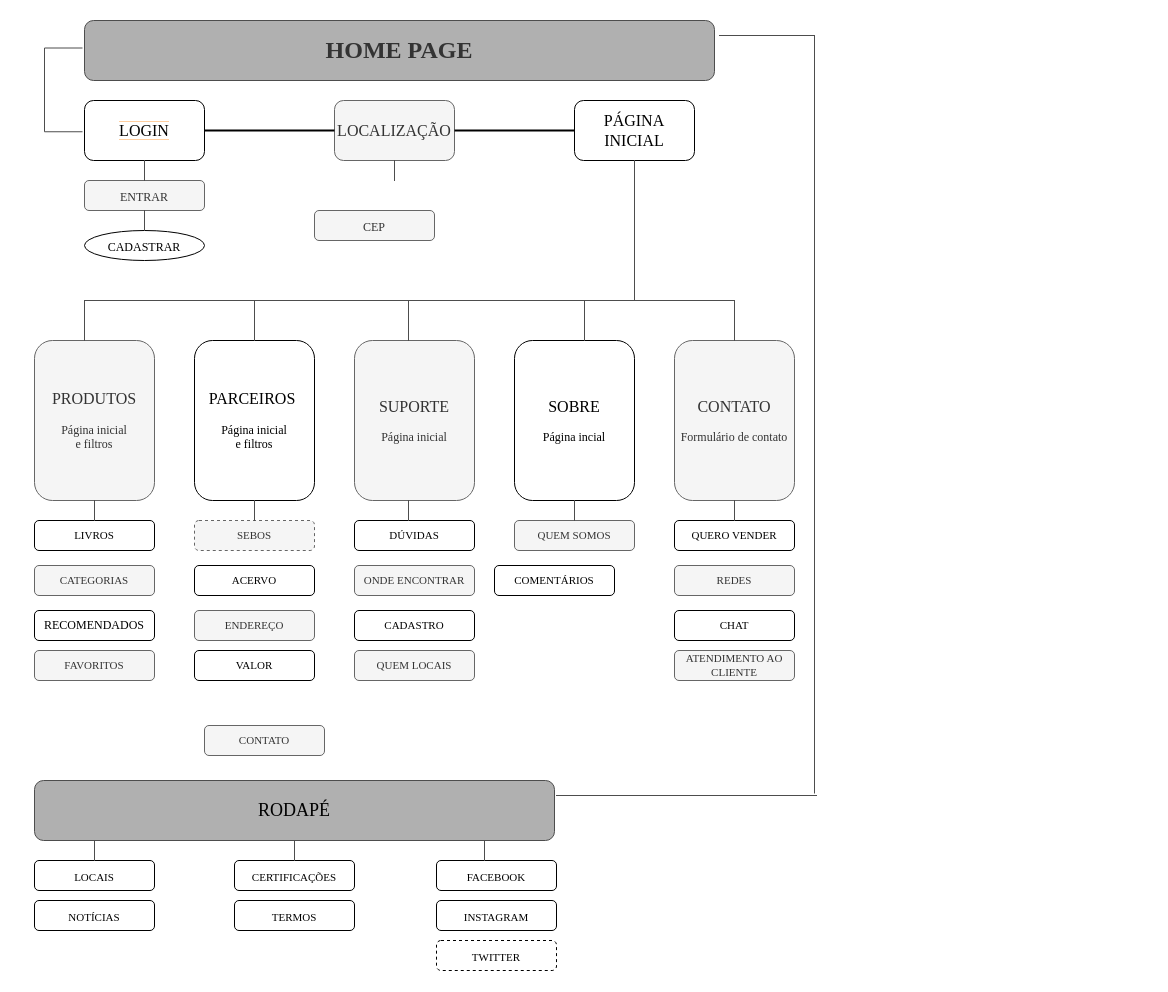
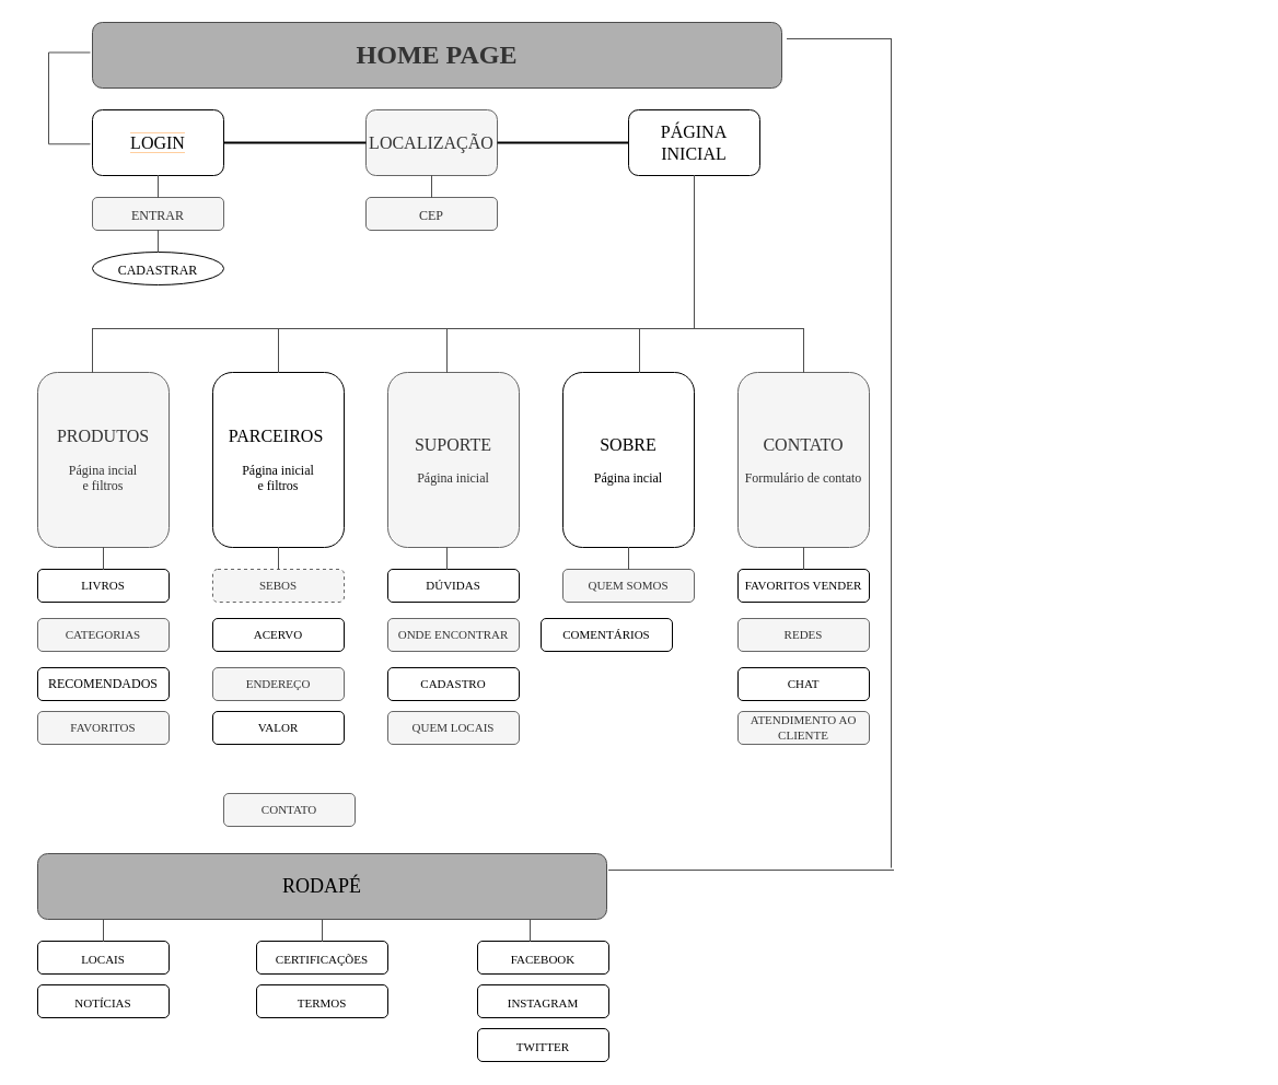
  <mxCell id="0" />
  <mxCell id="1" parent="0" />
  <mxCell id="2" value="&lt;h1&gt;&lt;font face=&quot;Verdana&quot;&gt;HOME PAGE&lt;/font&gt;&lt;/h1&gt;" style="rounded=1;whiteSpace=wrap;html=1;fontStyle=1;fillColor=#B0B0B0;fontColor=#333333;strokeColor=#4D4D4D;" vertex="1" parent="1"><mxGeometry x="84" y="20" width="630" height="60" as="geometry" /></mxCell>
- <mxCell id="3" value="&lt;font style=&quot;font-size: 16px;&quot;&gt;PRODUTOS&lt;/font&gt;&lt;br&gt;&lt;br&gt;Página inicial &lt;br&gt;e filtros" style="rounded=1;whiteSpace=wrap;html=1;fontFamily=Verdana;fillColor=#f5f5f5;strokeColor=#666666;fontColor=#333333;" vertex="1" parent="1"><mxGeometry x="34" y="340" width="120" height="160" as="geometry" /></mxCell>
+ <mxCell id="3" value="&lt;font style=&quot;font-size: 16px;&quot;&gt;PRODUTOS&lt;/font&gt;&lt;br&gt;&lt;br&gt;Página incial &lt;br&gt;e filtros" style="rounded=1;whiteSpace=wrap;html=1;fontFamily=Verdana;fillColor=#f5f5f5;strokeColor=#666666;fontColor=#333333;" vertex="1" parent="1"><mxGeometry x="34" y="340" width="120" height="160" as="geometry" /></mxCell>
  <mxCell id="4" value="&lt;font style=&quot;font-size: 16px;&quot;&gt;PARCEIROS&amp;nbsp;&lt;/font&gt;&lt;br&gt;&lt;br&gt;Página inicial &lt;br&gt;e filtros" style="rounded=1;whiteSpace=wrap;html=1;fontFamily=Verdana;" vertex="1" parent="1"><mxGeometry x="194" y="340" width="120" height="160" as="geometry" /></mxCell>
  <mxCell id="5" value="&lt;font style=&quot;&quot;&gt;&lt;span style=&quot;font-size: 16px;&quot;&gt;SUPORTE&lt;/span&gt;&lt;br&gt;&lt;br&gt;&lt;font style=&quot;font-size: 12px;&quot;&gt;Página inicial&lt;/font&gt;&lt;br&gt;&lt;/font&gt;" style="rounded=1;whiteSpace=wrap;html=1;fontFamily=Verdana;fillColor=#f5f5f5;strokeColor=#666666;fontColor=#333333;" vertex="1" parent="1"><mxGeometry x="354" y="340" width="120" height="160" as="geometry" /></mxCell>
  <mxCell id="6" value="&lt;font style=&quot;font-size: 16px;&quot;&gt;SOBRE&lt;/font&gt;&lt;br&gt;&lt;br&gt;Página incial" style="rounded=1;whiteSpace=wrap;html=1;fontFamily=Verdana;" vertex="1" parent="1"><mxGeometry x="514" y="340" width="120" height="160" as="geometry" /></mxCell>
  <mxCell id="7" value="&lt;font style=&quot;font-size: 16px;&quot;&gt;CONTATO&lt;/font&gt;&lt;br&gt;&lt;br&gt;Formulário de contato" style="rounded=1;whiteSpace=wrap;html=1;fontFamily=Verdana;fillColor=#f5f5f5;strokeColor=#666666;fontColor=#333333;" vertex="1" parent="1"><mxGeometry x="674" y="340" width="120" height="160" as="geometry" /></mxCell>
  <mxCell id="8" value="&lt;span style=&quot;background-color: rgb(255, 255, 255);&quot;&gt;LOGIN&lt;/span&gt;" style="rounded=1;whiteSpace=wrap;html=1;labelBackgroundColor=#FFCE9F;fontFamily=Verdana;fontSize=16;" vertex="1" parent="1"><mxGeometry x="84" y="100" width="120" height="60" as="geometry" /></mxCell>
  <mxCell id="9" value="&lt;span style=&quot;&quot;&gt;LOCALIZAÇÃO&lt;/span&gt;" style="rounded=1;whiteSpace=wrap;html=1;labelBackgroundColor=none;fontFamily=Verdana;fontSize=16;strokeColor=#666666;fillColor=#f5f5f5;fontColor=#333333;" vertex="1" parent="1"><mxGeometry x="334" y="100" width="120" height="60" as="geometry" /></mxCell>
  <mxCell id="10" value="&lt;span style=&quot;&quot;&gt;PÁGINA INICIAL&lt;/span&gt;" style="rounded=1;whiteSpace=wrap;html=1;labelBackgroundColor=none;fontFamily=Verdana;fontSize=16;" vertex="1" parent="1"><mxGeometry x="574" y="100" width="120" height="60" as="geometry" /></mxCell>
  <mxCell id="11" value="" style="shape=partialRectangle;whiteSpace=wrap;html=1;bottom=1;right=1;left=1;top=0;fillColor=none;routingCenterX=-0.5;labelBackgroundColor=#FFCE9F;fontFamily=Verdana;fontSize=16;strokeColor=#4D4D4D;rotation=90;" vertex="1" parent="1"><mxGeometry x="20.88" y="70.63" width="83.75" height="37.5" as="geometry" /></mxCell>
  <mxCell id="12" value="" style="line;strokeWidth=2;html=1;labelBackgroundColor=#FFFFFF;fontFamily=Verdana;fontSize=16;fillColor=#B0B0B0;" vertex="1" parent="1"><mxGeometry x="204" y="125" width="130" height="10" as="geometry" /></mxCell>
  <mxCell id="13" value="" style="line;strokeWidth=2;html=1;labelBackgroundColor=none;fontFamily=Verdana;fontSize=16;fillColor=#B0B0B0;" vertex="1" parent="1"><mxGeometry x="454" y="30" width="120" height="200" as="geometry" /></mxCell>
  <mxCell id="14" value="" style="shape=partialRectangle;whiteSpace=wrap;html=1;bottom=0;right=0;fillColor=none;labelBackgroundColor=none;fontFamily=Verdana;fontSize=16;strokeColor=#4D4D4D;rotation=90;" vertex="1" parent="1"><mxGeometry x="639" y="245" width="40" height="150" as="geometry" /></mxCell>
  <mxCell id="15" value="" style="shape=partialRectangle;whiteSpace=wrap;html=1;bottom=0;right=0;fillColor=none;labelBackgroundColor=none;fontFamily=Verdana;fontSize=16;strokeColor=#4D4D4D;" vertex="1" parent="1"><mxGeometry x="408" y="300" width="176" height="40" as="geometry" /></mxCell>
  <mxCell id="16" value="" style="shape=partialRectangle;whiteSpace=wrap;html=1;right=0;top=0;bottom=0;fillColor=none;routingCenterX=-0.5;labelBackgroundColor=none;fontFamily=Verdana;fontSize=16;strokeColor=#4D4D4D;" vertex="1" parent="1"><mxGeometry x="584" y="300" width="120" height="40" as="geometry" /></mxCell>
  <mxCell id="17" value="" style="shape=partialRectangle;whiteSpace=wrap;html=1;bottom=0;right=0;fillColor=none;labelBackgroundColor=none;fontFamily=Verdana;fontSize=16;strokeColor=#4D4D4D;" vertex="1" parent="1"><mxGeometry x="254" y="300" width="154" height="40" as="geometry" /></mxCell>
  <mxCell id="18" value="" style="shape=partialRectangle;whiteSpace=wrap;html=1;bottom=0;right=0;fillColor=none;labelBackgroundColor=none;fontFamily=Verdana;fontSize=16;strokeColor=#4D4D4D;" vertex="1" parent="1"><mxGeometry x="84" y="300" width="170" height="40" as="geometry" /></mxCell>
  <mxCell id="19" value="&lt;font style=&quot;font-size: 12px;&quot;&gt;ENTRAR&lt;/font&gt;" style="rounded=1;whiteSpace=wrap;html=1;labelBackgroundColor=none;fontFamily=Verdana;fontSize=16;strokeColor=#666666;fillColor=#f5f5f5;fontColor=#333333;" vertex="1" parent="1"><mxGeometry x="84" y="180" width="120" height="30" as="geometry" /></mxCell>
  <mxCell id="20" value="&lt;font style=&quot;font-size: 12px;&quot;&gt;CADASTRAR&lt;/font&gt;" style="ellipse;whiteSpace=wrap;html=1;labelBackgroundColor=none;fontFamily=Verdana;fontSize=16;" vertex="1" parent="1"><mxGeometry x="84" y="230" width="120" height="30" as="geometry" /></mxCell>
  <mxCell id="21" value="" style="shape=partialRectangle;whiteSpace=wrap;html=1;right=0;top=0;bottom=0;fillColor=none;routingCenterX=-0.5;labelBackgroundColor=none;fontFamily=Verdana;fontSize=12;strokeColor=#4D4D4D;" vertex="1" parent="1"><mxGeometry x="144" y="160" width="120" height="20" as="geometry" /></mxCell>
  <mxCell id="22" value="" style="shape=partialRectangle;whiteSpace=wrap;html=1;right=0;top=0;bottom=0;fillColor=none;routingCenterX=-0.5;labelBackgroundColor=none;fontFamily=Verdana;fontSize=12;strokeColor=#4D4D4D;" vertex="1" parent="1"><mxGeometry x="144" y="210" width="120" height="20" as="geometry" /></mxCell>
  <mxCell id="23" value="&lt;font style=&quot;font-size: 11px;&quot;&gt;LIVROS&lt;/font&gt;" style="rounded=1;whiteSpace=wrap;html=1;labelBackgroundColor=none;fontFamily=Verdana;fontSize=12;" vertex="1" parent="1"><mxGeometry x="34" y="520" width="120" height="30" as="geometry" /></mxCell>
  <mxCell id="24" value="&lt;font style=&quot;font-size: 11px;&quot;&gt;CATEGORIAS&lt;/font&gt;" style="rounded=1;whiteSpace=wrap;html=1;labelBackgroundColor=none;fontFamily=Verdana;fontSize=12;fillColor=#f5f5f5;fontColor=#333333;strokeColor=#666666;" vertex="1" parent="1"><mxGeometry x="34" y="565" width="120" height="30" as="geometry" /></mxCell>
  <mxCell id="25" value="RECOMENDADOS" style="rounded=1;whiteSpace=wrap;html=1;labelBackgroundColor=none;fontFamily=Verdana;fontSize=12;" vertex="1" parent="1"><mxGeometry x="34" y="610" width="120" height="30" as="geometry" /></mxCell>
  <mxCell id="26" value="" style="shape=partialRectangle;whiteSpace=wrap;html=1;right=0;top=0;bottom=0;fillColor=none;routingCenterX=-0.5;labelBackgroundColor=none;fontFamily=Verdana;fontSize=11;strokeColor=#4D4D4D;" vertex="1" parent="1"><mxGeometry x="634" y="160" width="120" height="140" as="geometry" /></mxCell>
  <mxCell id="27" value="SEBOS" style="rounded=1;whiteSpace=wrap;html=1;labelBackgroundColor=none;fontFamily=Verdana;fontSize=11;strokeColor=#666666;fillColor=#f5f5f5;fontColor=#333333;dashed=1;" vertex="1" parent="1"><mxGeometry x="194" y="520" width="120" height="30" as="geometry" /></mxCell>
  <mxCell id="28" value="ACERVO" style="rounded=1;whiteSpace=wrap;html=1;labelBackgroundColor=none;fontFamily=Verdana;fontSize=11;" vertex="1" parent="1"><mxGeometry x="194" y="565" width="120" height="30" as="geometry" /></mxCell>
  <mxCell id="29" value="ENDEREÇO" style="rounded=1;whiteSpace=wrap;html=1;labelBackgroundColor=none;fontFamily=Verdana;fontSize=11;strokeColor=#666666;fillColor=#f5f5f5;fontColor=#333333;" vertex="1" parent="1"><mxGeometry x="194" y="610" width="120" height="30" as="geometry" /></mxCell>
  <mxCell id="30" value="DÚVIDAS" style="rounded=1;whiteSpace=wrap;html=1;labelBackgroundColor=none;fontFamily=Verdana;fontSize=11;" vertex="1" parent="1"><mxGeometry x="354" y="520" width="120" height="30" as="geometry" /></mxCell>
  <mxCell id="31" value="ONDE ENCONTRAR" style="rounded=1;whiteSpace=wrap;html=1;labelBackgroundColor=none;fontFamily=Verdana;fontSize=11;strokeColor=#666666;fillColor=#f5f5f5;fontColor=#333333;" vertex="1" parent="1"><mxGeometry x="354" y="565" width="120" height="30" as="geometry" /></mxCell>
  <mxCell id="32" value="CADASTRO" style="rounded=1;whiteSpace=wrap;html=1;labelBackgroundColor=none;fontFamily=Verdana;fontSize=11;" vertex="1" parent="1"><mxGeometry x="354" y="610" width="120" height="30" as="geometry" /></mxCell>
  <mxCell id="33" value="QUEM SOMOS" style="rounded=1;whiteSpace=wrap;html=1;labelBackgroundColor=none;fontFamily=Verdana;fontSize=11;fillColor=#f5f5f5;fontColor=#333333;strokeColor=#666666;" vertex="1" parent="1"><mxGeometry x="514" y="520" width="120" height="30" as="geometry" /></mxCell>
  <mxCell id="34" value="COMENTÁRIOS" style="rounded=1;whiteSpace=wrap;html=1;labelBackgroundColor=none;fontFamily=Verdana;fontSize=11;" vertex="1" parent="1"><mxGeometry x="494" y="565" width="120" height="30" as="geometry" /></mxCell>
- <mxCell id="35" value="QUERO VENDER" style="rounded=1;whiteSpace=wrap;html=1;labelBackgroundColor=none;fontFamily=Verdana;fontSize=11;" vertex="1" parent="1"><mxGeometry x="674" y="520" width="120" height="30" as="geometry" /></mxCell>
+ <mxCell id="35" value="FAVORITOS VENDER" style="rounded=1;whiteSpace=wrap;html=1;labelBackgroundColor=none;fontFamily=Verdana;fontSize=11;" vertex="1" parent="1"><mxGeometry x="674" y="520" width="120" height="30" as="geometry" /></mxCell>
  <mxCell id="36" value="REDES" style="rounded=1;whiteSpace=wrap;html=1;labelBackgroundColor=none;fontFamily=Verdana;fontSize=11;fillColor=#f5f5f5;fontColor=#333333;strokeColor=#666666;" vertex="1" parent="1"><mxGeometry x="674" y="565" width="120" height="30" as="geometry" /></mxCell>
- <mxCell id="37" value="&lt;font style=&quot;font-size: 12px;&quot;&gt;CEP&lt;/font&gt;" style="rounded=1;whiteSpace=wrap;html=1;labelBackgroundColor=none;fontFamily=Verdana;fontSize=16;strokeColor=#666666;fillColor=#f5f5f5;fontColor=#333333;" vertex="1" parent="1"><mxGeometry x="314" y="210" width="120" height="30" as="geometry" /></mxCell>
+ <mxCell id="37" value="&lt;font style=&quot;font-size: 12px;&quot;&gt;CEP&lt;/font&gt;" style="rounded=1;whiteSpace=wrap;html=1;labelBackgroundColor=none;fontFamily=Verdana;fontSize=16;strokeColor=#666666;fillColor=#f5f5f5;fontColor=#333333;" vertex="1" parent="1"><mxGeometry x="334" y="180" width="120" height="30" as="geometry" /></mxCell>
  <mxCell id="38" value="" style="shape=partialRectangle;whiteSpace=wrap;html=1;right=0;top=0;bottom=0;fillColor=none;routingCenterX=-0.5;labelBackgroundColor=none;fontFamily=Verdana;fontSize=11;strokeColor=#4D4D4D;" vertex="1" parent="1"><mxGeometry x="394" y="160" width="120" height="20" as="geometry" /></mxCell>
  <mxCell id="39" value="VALOR" style="rounded=1;whiteSpace=wrap;html=1;labelBackgroundColor=none;fontFamily=Verdana;fontSize=11;" vertex="1" parent="1"><mxGeometry x="194" y="650" width="120" height="30" as="geometry" /></mxCell>
  <mxCell id="40" value="CONTATO" style="rounded=1;whiteSpace=wrap;html=1;labelBackgroundColor=none;fontFamily=Verdana;fontSize=11;fillColor=#f5f5f5;fontColor=#333333;strokeColor=#666666;" vertex="1" parent="1"><mxGeometry x="204" y="725" width="120" height="30" as="geometry" /></mxCell>
  <mxCell id="41" value="&lt;font style=&quot;font-size: 11px;&quot;&gt;FAVORITOS&lt;/font&gt;" style="rounded=1;whiteSpace=wrap;html=1;labelBackgroundColor=none;fontFamily=Verdana;fontSize=12;fillColor=#f5f5f5;fontColor=#333333;strokeColor=#666666;" vertex="1" parent="1"><mxGeometry x="34" y="650" width="120" height="30" as="geometry" /></mxCell>
  <mxCell id="42" value="QUEM LOCAIS" style="rounded=1;whiteSpace=wrap;html=1;labelBackgroundColor=none;fontFamily=Verdana;fontSize=11;strokeColor=#666666;fillColor=#f5f5f5;fontColor=#333333;" vertex="1" parent="1"><mxGeometry x="354" y="650" width="120" height="30" as="geometry" /></mxCell>
  <mxCell id="43" value="" style="shape=partialRectangle;whiteSpace=wrap;html=1;right=0;top=0;bottom=0;fillColor=none;routingCenterX=-0.5;labelBackgroundColor=none;fontFamily=Verdana;fontSize=11;strokeColor=#4D4D4D;" vertex="1" parent="1"><mxGeometry x="94" y="500" width="120" height="20" as="geometry" /></mxCell>
  <mxCell id="44" value="" style="shape=partialRectangle;whiteSpace=wrap;html=1;right=0;top=0;bottom=0;fillColor=none;routingCenterX=-0.5;labelBackgroundColor=none;fontFamily=Verdana;fontSize=11;strokeColor=#4D4D4D;" vertex="1" parent="1"><mxGeometry x="254" y="500" width="120" height="20" as="geometry" /></mxCell>
  <mxCell id="45" value="" style="shape=partialRectangle;whiteSpace=wrap;html=1;right=0;top=0;bottom=0;fillColor=none;routingCenterX=-0.5;labelBackgroundColor=none;fontFamily=Verdana;fontSize=11;strokeColor=#4D4D4D;" vertex="1" parent="1"><mxGeometry x="408" y="500" width="120" height="20" as="geometry" /></mxCell>
  <mxCell id="46" value="" style="shape=partialRectangle;whiteSpace=wrap;html=1;right=0;top=0;bottom=0;fillColor=none;routingCenterX=-0.5;labelBackgroundColor=none;fontFamily=Verdana;fontSize=11;strokeColor=#4D4D4D;" vertex="1" parent="1"><mxGeometry x="574" y="500" width="120" height="20" as="geometry" /></mxCell>
  <mxCell id="47" value="" style="shape=partialRectangle;whiteSpace=wrap;html=1;right=0;top=0;bottom=0;fillColor=none;routingCenterX=-0.5;labelBackgroundColor=none;fontFamily=Verdana;fontSize=11;strokeColor=#4D4D4D;" vertex="1" parent="1"><mxGeometry x="734" y="500" width="120" height="20" as="geometry" /></mxCell>
  <mxCell id="48" value="&lt;font style=&quot;font-size: 18px;&quot;&gt;RODAPÉ&lt;/font&gt;" style="rounded=1;whiteSpace=wrap;html=1;labelBackgroundColor=none;fontFamily=Verdana;fontSize=11;strokeColor=#4D4D4D;fillColor=#B0B0B0;" vertex="1" parent="1"><mxGeometry x="34" y="780" width="520" height="60" as="geometry" /></mxCell>
  <mxCell id="49" value="" style="shape=partialRectangle;whiteSpace=wrap;html=1;bottom=0;right=0;fillColor=none;labelBackgroundColor=none;fontFamily=Verdana;fontSize=18;strokeColor=#4D4D4D;rotation=90;" vertex="1" parent="1"><mxGeometry x="387.75" y="366.25" width="757.5" height="95" as="geometry" /></mxCell>
  <mxCell id="50" value="" style="shape=partialRectangle;whiteSpace=wrap;html=1;right=0;top=0;bottom=0;fillColor=none;routingCenterX=-0.5;labelBackgroundColor=none;fontFamily=Verdana;fontSize=18;strokeColor=#4D4D4D;rotation=-90;" vertex="1" parent="1"><mxGeometry x="626" y="605" width="120" height="260" as="geometry" /></mxCell>
  <mxCell id="51" value="&lt;font style=&quot;font-size: 11px;&quot;&gt;LOCAIS&lt;/font&gt;" style="rounded=1;whiteSpace=wrap;html=1;labelBackgroundColor=none;fontFamily=Verdana;fontSize=18;" vertex="1" parent="1"><mxGeometry x="34" y="860" width="120" height="30" as="geometry" /></mxCell>
  <mxCell id="52" value="&lt;font style=&quot;font-size: 11px;&quot;&gt;NOTÍCIAS&lt;/font&gt;" style="rounded=1;whiteSpace=wrap;html=1;labelBackgroundColor=none;fontFamily=Verdana;fontSize=18;" vertex="1" parent="1"><mxGeometry x="34" y="900" width="120" height="30" as="geometry" /></mxCell>
  <mxCell id="53" value="&lt;font style=&quot;font-size: 11px;&quot;&gt;CERTIFICAÇÕES&lt;/font&gt;" style="rounded=1;whiteSpace=wrap;html=1;labelBackgroundColor=none;fontFamily=Verdana;fontSize=18;" vertex="1" parent="1"><mxGeometry x="234" y="860" width="120" height="30" as="geometry" /></mxCell>
  <mxCell id="54" value="&lt;font style=&quot;font-size: 11px;&quot;&gt;TERMOS&lt;/font&gt;" style="rounded=1;whiteSpace=wrap;html=1;labelBackgroundColor=none;fontFamily=Verdana;fontSize=18;" vertex="1" parent="1"><mxGeometry x="234" y="900" width="120" height="30" as="geometry" /></mxCell>
  <mxCell id="55" value="&lt;font style=&quot;font-size: 11px;&quot;&gt;FACEBOOK&lt;/font&gt;" style="rounded=1;whiteSpace=wrap;html=1;labelBackgroundColor=none;fontFamily=Verdana;fontSize=18;" vertex="1" parent="1"><mxGeometry x="436" y="860" width="120" height="30" as="geometry" /></mxCell>
  <mxCell id="56" value="&lt;font style=&quot;font-size: 11px;&quot;&gt;INSTAGRAM&lt;/font&gt;" style="rounded=1;whiteSpace=wrap;html=1;labelBackgroundColor=none;fontFamily=Verdana;fontSize=18;" vertex="1" parent="1"><mxGeometry x="436" y="900" width="120" height="30" as="geometry" /></mxCell>
  <mxCell id="57" value="" style="shape=partialRectangle;whiteSpace=wrap;html=1;top=0;bottom=0;fillColor=none;labelBackgroundColor=none;fontFamily=Verdana;fontSize=18;strokeColor=#4D4D4D;" vertex="1" parent="1"><mxGeometry x="94" y="840" width="200" height="20" as="geometry" /></mxCell>
  <mxCell id="58" value="" style="shape=partialRectangle;whiteSpace=wrap;html=1;right=0;top=0;bottom=0;fillColor=none;routingCenterX=-0.5;labelBackgroundColor=none;fontFamily=Verdana;fontSize=18;strokeColor=#4D4D4D;" vertex="1" parent="1"><mxGeometry x="484" y="840" width="120" height="20" as="geometry" /></mxCell>
- <mxCell id="59" value="&lt;span style=&quot;font-size: 11px;&quot;&gt;TWITTER&lt;/span&gt;" style="rounded=1;whiteSpace=wrap;html=1;labelBackgroundColor=none;fontFamily=Verdana;fontSize=18;dashed=1;" vertex="1" parent="1"><mxGeometry x="436" y="940" width="120" height="30" as="geometry" /></mxCell>
+ <mxCell id="59" value="&lt;span style=&quot;font-size: 11px;&quot;&gt;TWITTER&lt;/span&gt;" style="rounded=1;whiteSpace=wrap;html=1;labelBackgroundColor=none;fontFamily=Verdana;fontSize=18;" vertex="1" parent="1"><mxGeometry x="436" y="940" width="120" height="30" as="geometry" /></mxCell>
  <mxCell id="60" value="CHAT" style="rounded=1;whiteSpace=wrap;html=1;labelBackgroundColor=none;fontFamily=Verdana;fontSize=11;" vertex="1" parent="1"><mxGeometry x="674" y="610" width="120" height="30" as="geometry" /></mxCell>
  <mxCell id="61" value="ATENDIMENTO AO&lt;br&gt;CLIENTE" style="rounded=1;whiteSpace=wrap;html=1;labelBackgroundColor=none;fontFamily=Verdana;fontSize=11;fillColor=#f5f5f5;fontColor=#333333;strokeColor=#666666;" vertex="1" parent="1"><mxGeometry x="674" y="650" width="120" height="30" as="geometry" /></mxCell>
